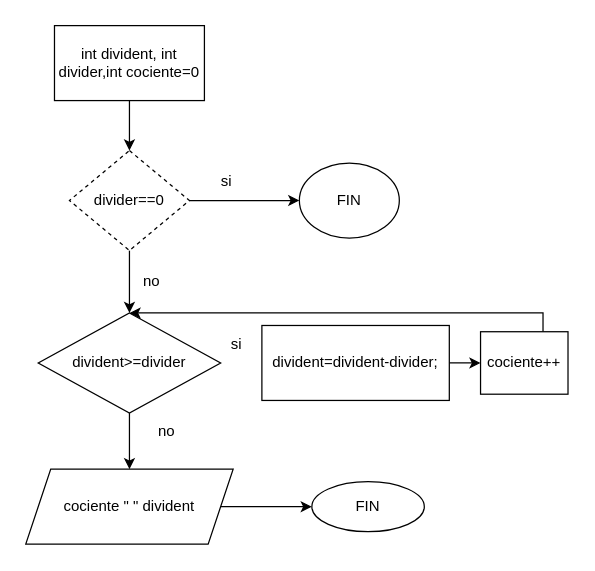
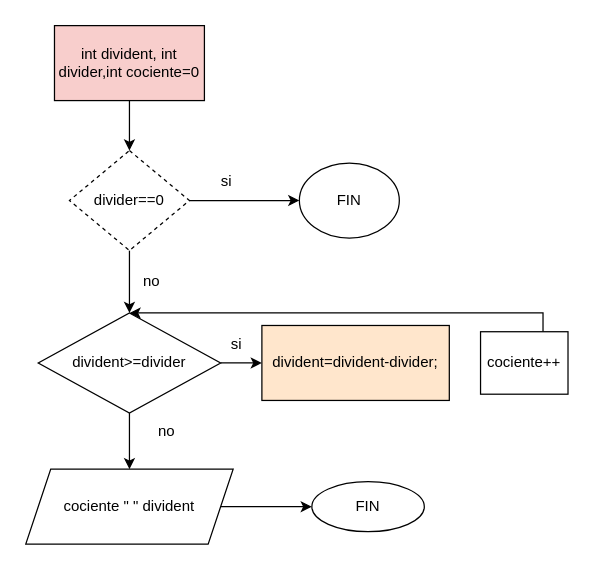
  <mxCell id="0" />
  <mxCell id="1" parent="0" />
  <mxCell id="2" value="" style="edgeStyle=orthogonalEdgeStyle;rounded=0;orthogonalLoop=1;jettySize=auto;html=1;" edge="1" parent="1" source="3" target="6"><mxGeometry relative="1" as="geometry" /></mxCell>
- <mxCell id="3" value="int divident, int divider,int cociente=0" style="whiteSpace=wrap;html=1;" vertex="1" parent="1"><mxGeometry x="43" y="20" width="120" height="60" as="geometry" /></mxCell>
+ <mxCell id="3" value="int divident, int divider,int cociente=0" style="whiteSpace=wrap;html=1;fillColor=#f8cecc;" vertex="1" parent="1"><mxGeometry x="43" y="20" width="120" height="60" as="geometry" /></mxCell>
  <mxCell id="4" value="" style="edgeStyle=orthogonalEdgeStyle;rounded=0;orthogonalLoop=1;jettySize=auto;html=1;" edge="1" parent="1" source="6" target="7"><mxGeometry relative="1" as="geometry" /></mxCell>
  <mxCell id="5" value="" style="edgeStyle=orthogonalEdgeStyle;rounded=0;orthogonalLoop=1;jettySize=auto;html=1;" edge="1" parent="1" source="6" target="10"><mxGeometry relative="1" as="geometry" /></mxCell>
  <mxCell id="6" value="divider==0" style="rhombus;whiteSpace=wrap;html=1;dashed=1;" vertex="1" parent="1"><mxGeometry x="55" y="120" width="96" height="80" as="geometry" /></mxCell>
  <mxCell id="7" value="FIN" style="ellipse;whiteSpace=wrap;html=1;" vertex="1" parent="1"><mxGeometry x="239" y="130" width="80" height="60" as="geometry" /></mxCell>
+ <mxCell id="8" value="" style="edgeStyle=orthogonalEdgeStyle;rounded=0;orthogonalLoop=1;jettySize=auto;html=1;" edge="1" parent="1" source="10" target="14"><mxGeometry relative="1" as="geometry" /></mxCell>
  <mxCell id="9" value="" style="edgeStyle=orthogonalEdgeStyle;rounded=0;orthogonalLoop=1;jettySize=auto;html=1;" edge="1" parent="1" source="10" target="19"><mxGeometry relative="1" as="geometry" /></mxCell>
  <mxCell id="10" value="divident&amp;gt;=divider" style="rhombus;whiteSpace=wrap;html=1;" vertex="1" parent="1"><mxGeometry x="30" y="250" width="146" height="80" as="geometry" /></mxCell>
  <mxCell id="11" value="si" style="text;html=1;align=center;verticalAlign=middle;whiteSpace=wrap;rounded=0;" vertex="1" parent="1"><mxGeometry x="151" y="130" width="60" height="30" as="geometry" /></mxCell>
  <mxCell id="12" value="no" style="text;html=1;align=center;verticalAlign=middle;whiteSpace=wrap;rounded=0;" vertex="1" parent="1"><mxGeometry x="91" y="210" width="60" height="30" as="geometry" /></mxCell>
- <mxCell id="13" value="" style="edgeStyle=orthogonalEdgeStyle;rounded=0;orthogonalLoop=1;jettySize=auto;html=1;" edge="1" parent="1" source="14" target="16"><mxGeometry relative="1" as="geometry" /></mxCell>
- <mxCell id="14" value="divident=divident-divider;" style="whiteSpace=wrap;html=1;" vertex="1" parent="1"><mxGeometry x="209" y="260" width="150" height="60" as="geometry" /></mxCell>
+ <mxCell id="14" value="divident=divident-divider;" style="whiteSpace=wrap;html=1;fillColor=#ffe6cc;" vertex="1" parent="1"><mxGeometry x="209" y="260" width="150" height="60" as="geometry" /></mxCell>
  <mxCell id="15" style="edgeStyle=orthogonalEdgeStyle;rounded=0;orthogonalLoop=1;jettySize=auto;html=1;entryX=0.5;entryY=0;entryDx=0;entryDy=0;" edge="1" parent="1" source="16" target="10"><mxGeometry relative="1" as="geometry"><mxPoint x="434" y="200" as="targetPoint" /><Array as="points"><mxPoint x="434" y="250" /></Array></mxGeometry></mxCell>
  <mxCell id="16" value="cociente++" style="whiteSpace=wrap;html=1;" vertex="1" parent="1"><mxGeometry x="384" y="265" width="70" height="50" as="geometry" /></mxCell>
  <mxCell id="17" value="si" style="text;html=1;align=center;verticalAlign=middle;whiteSpace=wrap;rounded=0;" vertex="1" parent="1"><mxGeometry x="159" y="260" width="60" height="30" as="geometry" /></mxCell>
  <mxCell id="18" style="edgeStyle=orthogonalEdgeStyle;rounded=0;orthogonalLoop=1;jettySize=auto;html=1;entryX=0;entryY=0.5;entryDx=0;entryDy=0;" edge="1" parent="1" source="19" target="21"><mxGeometry relative="1" as="geometry" /></mxCell>
  <mxCell id="19" value="cociente &quot; &quot; divident" style="shape=parallelogram;perimeter=parallelogramPerimeter;whiteSpace=wrap;html=1;fixedSize=1;" vertex="1" parent="1"><mxGeometry x="20" y="375" width="166" height="60" as="geometry" /></mxCell>
  <mxCell id="20" value="no" style="text;html=1;align=center;verticalAlign=middle;whiteSpace=wrap;rounded=0;" vertex="1" parent="1"><mxGeometry x="103" y="330" width="60" height="30" as="geometry" /></mxCell>
  <mxCell id="21" value="FIN" style="ellipse;whiteSpace=wrap;html=1;" vertex="1" parent="1"><mxGeometry x="249" y="385" width="90" height="40" as="geometry" /></mxCell>
